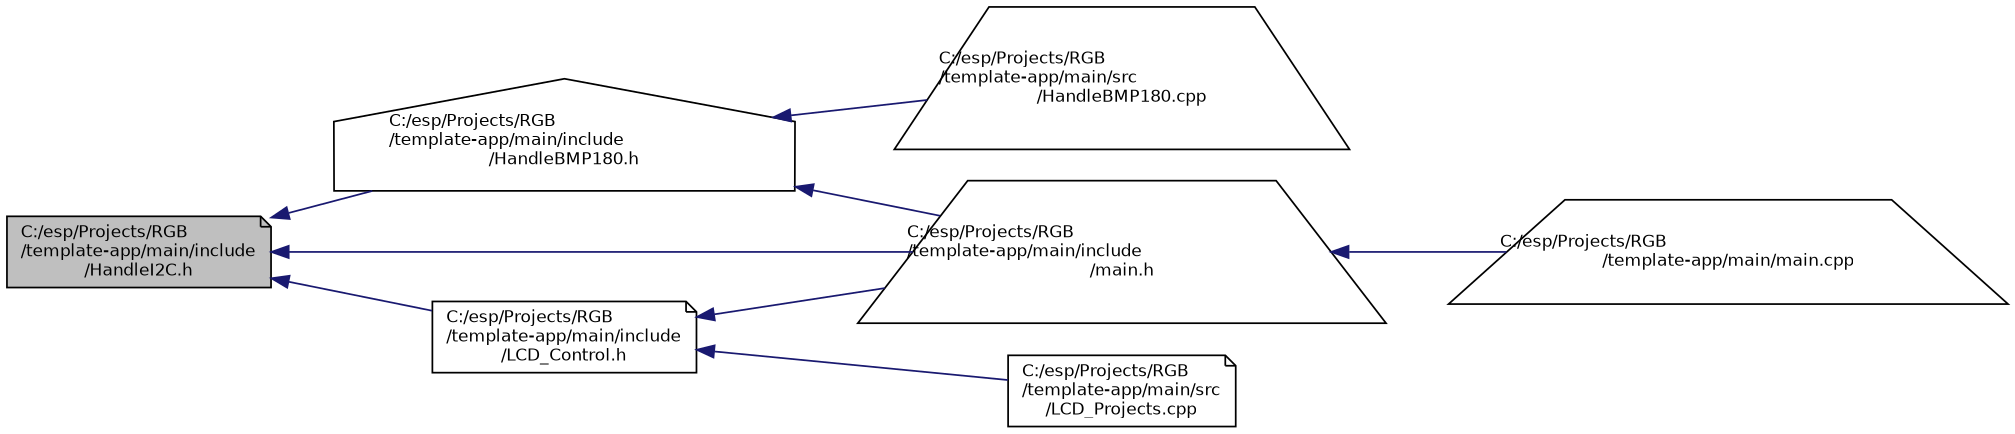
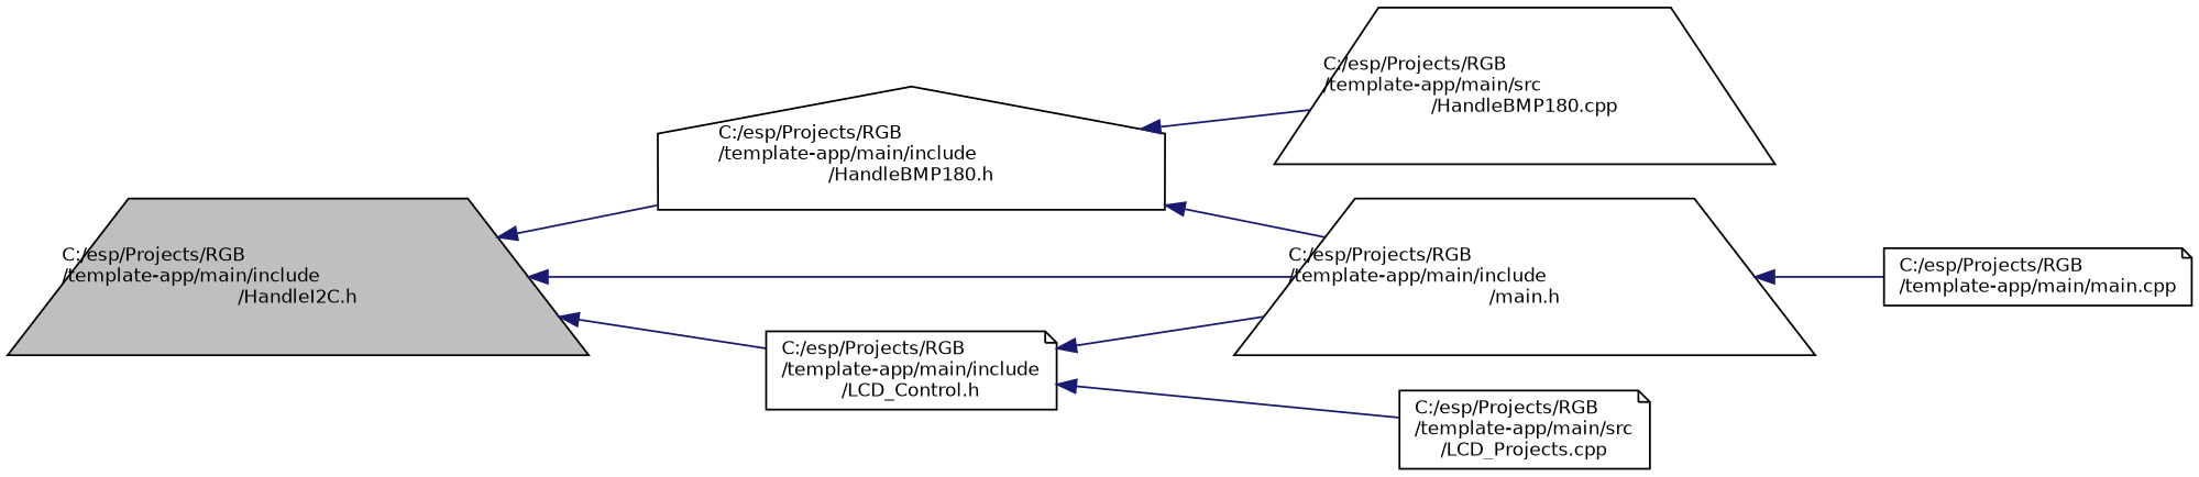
  digraph {
    rankdir=LR
    node [color=black fillcolor=white fontname=Helvetica fontsize=10 shape=note style=filled]
    edge [color=midnightblue dir=back fontname=Helvetica fontsize=10 labelfontname=Helvetica labelfontsize=10 style=solid]
-   n1 [fillcolor=grey75 fontcolor=black height=0.2 label="C:/esp/Projects/RGB\l/template-app/main/include\l/HandleI2C.h" width=0.4]
+   n1 [fillcolor=grey75 fontcolor=black height=0.2 label="C:/esp/Projects/RGB\l/template-app/main/include\l/HandleI2C.h" shape=trapezium width=0.4]
    n2 [height=0.2 label="C:/esp/Projects/RGB\l/template-app/main/include\l/HandleBMP180.h" shape=house width=0.4]
    n3 [height=0.2 label="C:/esp/Projects/RGB\l/template-app/main/include\l/main.h" shape=trapezium width=0.4]
    n4 [height=0.2 label="C:/esp/Projects/RGB\l/template-app/main/include\l/LCD_Control.h" width=0.4]
    n5 [height=0.2 label="C:/esp/Projects/RGB\l/template-app/main/src\l/HandleBMP180.cpp" shape=trapezium width=0.4]
-   n6 [height=0.2 label="C:/esp/Projects/RGB\l/template-app/main/main.cpp" shape=trapezium width=0.4]
+   n6 [height=0.2 label="C:/esp/Projects/RGB\l/template-app/main/main.cpp" width=0.4]
    n7 [height=0.2 label="C:/esp/Projects/RGB\l/template-app/main/src\l/LCD_Projects.cpp" width=0.4]
    n1 -> n2
    n1 -> n3
    n1 -> n4
    n2 -> n3
    n2 -> n5
    n3 -> n6
    n4 -> n3
    n4 -> n7
  }
